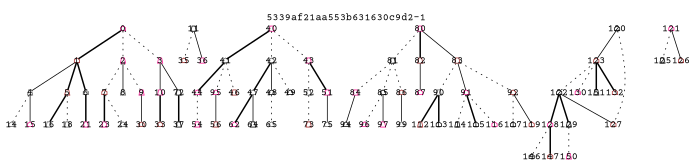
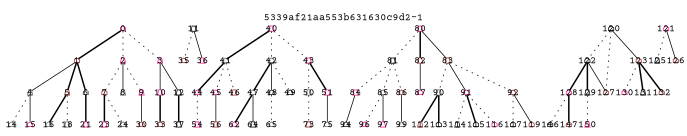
  strict graph {
    fontname="Courier Prime"
    label="5339af21aa553b631630c9d2-1"
    labelloc=t
    node [color=deeppink fixedsize=true fontname="Courier Prime" shape=house]
    edge [fontname="Courier Prime" style=dotted]
    0 [height=0.1 width=0.1]
    1 [color=brown height=0.1 width=0.1]
    2 [height=0.1 shape=trapezium width=0.1]
    3 [height=0.1 shape=trapezium width=0.1]
    4 [color=gray40 height=0.1 shape=trapezium width=0.1]
    5 [color=brown height=0.1 shape=trapezium width=0.1]
    6 [color=gray40 height=0.1 width=0.1]
    7 [color=brown height=0.1 width=0.1]
    8 [color=gray40 height=0.1 shape=trapezium width=0.1]
    9 [height=0.1 shape=trapezium width=0.1]
    10 [height=0.1 shape=trapezium width=0.1]
-   12 [color=black height=0.1 shape=trapezium width=0.1 label=72]
+   12 [color=black height=0.1 shape=trapezium width=0.1]
    14 [color=gray40 height=0.1 width=0.1]
    15 [height=0.1 width=0.1]
-   16 [color=gray40 height=0.1 shape=trapezium width=0.1]
+   16 [color=gray40 height=0.1 width=0.1]
    18 [color=gray40 height=0.1 shape=trapezium width=0.1]
    21 [height=0.1 shape=trapezium width=0.1]
    23 [height=0.1 shape=trapezium width=0.1]
    24 [color=gray40 height=0.1 width=0.1]
    30 [color=brown height=0.1 width=0.1]
    33 [color=brown height=0.1 width=0.1]
    11 [color=black height=0.1 shape=trapezium width=0.1]
    35 [color=brown height=0.1 width=0.1]
    36 [height=0.1 shape=trapezium width=0.1]
    37 [color=black height=0.1 shape=trapezium width=0.1]
    40 [height=0.1 shape=trapezium width=0.1]
    41 [color=gray40 height=0.1 width=0.1]
    42 [color=gray40 height=0.1 width=0.1]
    43 [height=0.1 shape=trapezium width=0.1]
    44 [height=0.1 width=0.1]
-   45 [height=0.1 width=0.1 label=95]
+   45 [height=0.1 width=0.1]
    46 [color=brown height=0.1 shape=trapezium width=0.1]
    47 [color=gray40 height=0.1 width=0.1]
    48 [color=black height=0.1 width=0.1]
    49 [color=black height=0.1 width=0.1]
-   50 [color=gray40 height=0.1 shape=trapezium width=0.1 label=52]
+   50 [color=gray40 height=0.1 shape=trapezium width=0.1]
    51 [height=0.1 shape=trapezium width=0.1]
    54 [height=0.1 shape=trapezium width=0.1]
    56 [color=brown height=0.1 shape=trapezium width=0.1]
    62 [height=0.1 width=0.1]
    64 [color=black height=0.1 shape=trapezium width=0.1]
    65 [color=gray40 height=0.1 width=0.1]
    73 [color=brown height=0.1 shape=trapezium width=0.1]
    75 [color=gray40 height=0.1 width=0.1]
    80 [height=0.1 shape=trapezium width=0.1]
    81 [color=black height=0.1 shape=trapezium width=0.1]
    82 [color=brown height=0.1 shape=trapezium width=0.1]
    83 [color=brown height=0.1 shape=trapezium width=0.1]
    84 [height=0.1 shape=trapezium width=0.1]
-   85 [color=black height=0.1 width=0.1]
+   85 [color=gray40 height=0.1 width=0.1]
    86 [color=brown height=0.1 width=0.1]
    87 [height=0.1 width=0.1]
    90 [color=gray40 height=0.1 shape=trapezium width=0.1]
    91 [height=0.1 width=0.1]
    92 [color=brown height=0.1 width=0.1]
    94 [color=black height=0.1 width=0.1]
    96 [height=0.1 width=0.1]
    97 [height=0.1 shape=trapezium width=0.1]
    99 [color=gray40 height=0.1 width=0.1]
    112 [color=brown height=0.1 shape=trapezium width=0.1]
    113 [color=black height=0.1 width=0.1]
    114 [color=black height=0.1 shape=trapezium width=0.1]
    115 [color=black height=0.1 width=0.1]
    116 [height=0.1 width=0.1]
    117 [color=black height=0.1 width=0.1]
    119 [color=brown height=0.1 width=0.1]
    120 [color=black height=0.1 width=0.1]
    122 [color=black height=0.1 width=0.1]
    123 [color=brown height=0.1 width=0.1]
    127 [color=brown height=0.1 width=0.1]
    121 [height=0.1 width=0.1]
    125 [color=black height=0.1 shape=trapezium width=0.1]
    126 [color=brown height=0.1 width=0.1]
    128 [height=0.1 width=0.1]
    129 [color=black height=0.1 shape=trapezium width=0.1]
    130 [height=0.1 width=0.1]
-   131 [color=black height=0.1 shape=trapezium width=0.1 label=151]
+   131 [color=black height=0.1 shape=trapezium width=0.1]
    132 [color=brown height=0.1 width=0.1]
    146 [color=black height=0.1 width=0.1]
    147 [color=brown height=0.1 width=0.1]
    150 [height=0.1 shape=trapezium width=0.1]
    0 -- 1 [style=bold]
    0 -- 2
    0 -- 3
    1 -- 4 [style=solid]
    1 -- 5 [style=bold]
    1 -- 6 [style=bold]
    2 -- 7
    2 -- 8 [style=solid]
    2 -- 9
    3 -- 10 [style=solid]
    3 -- 12 [style=solid]
    4 -- 14
    4 -- 15 [style=solid]
    5 -- 16 [style=bold]
    5 -- 18
    6 -- 21 [style=bold]
    7 -- 23 [style=bold]
    7 -- 24
    9 -- 30 [style=solid]
    10 -- 33 [style=bold]
    12 -- 37 [style=bold]
    11 -- 35
    11 -- 36 [style=solid]
    40 -- 41 [style=bold]
    40 -- 42
    40 -- 43
    41 -- 44 [style=bold]
    41 -- 45
    41 -- 46
    42 -- 47 [style=bold]
    42 -- 48 [style=solid]
    42 -- 49
    43 -- 50
    43 -- 51 [style=bold]
    44 -- 54
    45 -- 56 [style=solid]
    47 -- 62 [style=bold]
    47 -- 64 [style=solid]
    48 -- 65
    50 -- 73
    51 -- 75 [style=solid]
    80 -- 81
    80 -- 82 [style=bold]
    80 -- 83 [style=solid]
    81 -- 84
    81 -- 85
    81 -- 86
    82 -- 87 [style=solid]
    83 -- 90
    83 -- 91 [style=solid]
    83 -- 92
    84 -- 94 [style=solid]
    85 -- 96
    85 -- 97 [style=solid]
    86 -- 99 [style=solid]
    90 -- 112 [style=bold]
    90 -- 113 [style=bold]
    91 -- 114
    91 -- 115 [style=bold]
    91 -- 116
    92 -- 117
    92 -- 119 [style=solid]
-   123 -- 122
+   120 -- 122
    120 -- 123 [style=solid]
    120 -- 127
    122 -- 127 [style=solid]
    122 -- 128 [style=bold]
    122 -- 129 [style=bold]
    123 -- 130
    123 -- 131 [style=bold]
    123 -- 132 [style=bold]
    121 -- 125
    121 -- 126 [style=solid]
    128 -- 146
    128 -- 147 [style=bold]
    129 -- 150
  }
